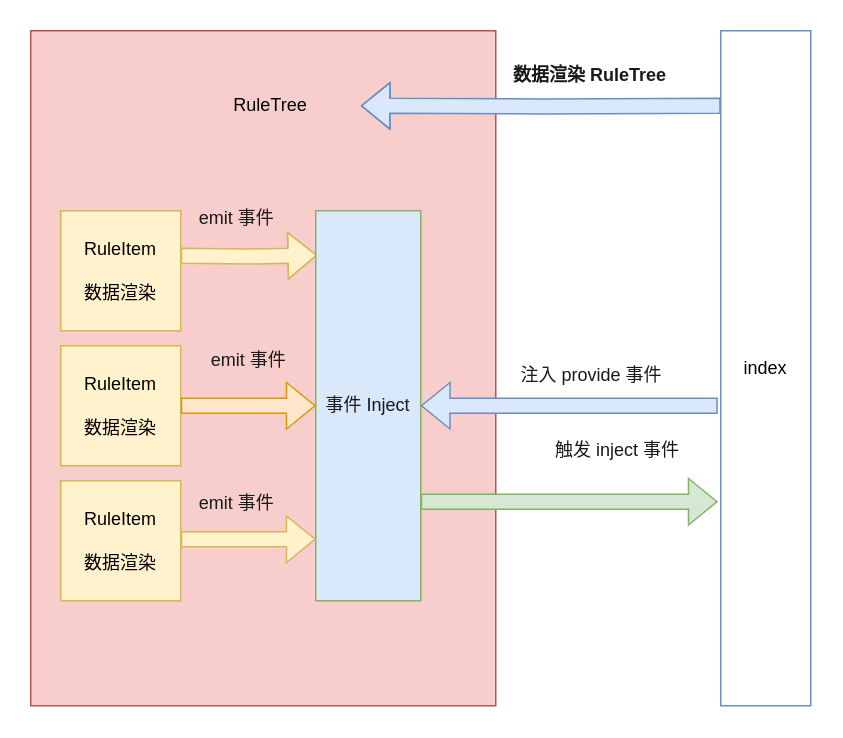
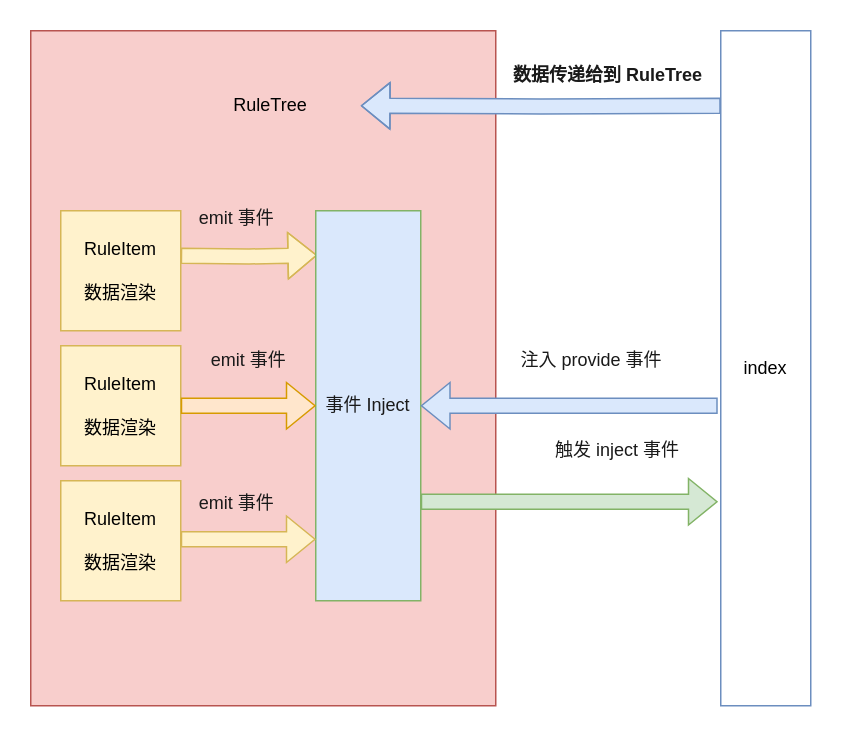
  <mxCell id="0" />
  <mxCell id="1" parent="0" />
  <mxCell id="2" value="" style="rounded=0;whiteSpace=wrap;html=1;fillColor=#f8cecc;strokeColor=#b85450;" parent="1" vertex="1"><mxGeometry x="20" y="20" width="310" height="450" as="geometry" /></mxCell>
  <mxCell id="3" value="&lt;span&gt;RuleItem&lt;/span&gt;&lt;br&gt;&lt;br&gt;&lt;span&gt;数据渲染&lt;/span&gt;" style="whiteSpace=wrap;html=1;aspect=fixed;fillColor=#fff2cc;strokeColor=#d6b656;" parent="1" vertex="1"><mxGeometry x="40" y="140" width="80" height="80" as="geometry" /></mxCell>
  <mxCell id="4" value="&lt;span&gt;RuleItem&lt;/span&gt;&lt;br&gt;&lt;br&gt;&lt;span&gt;数据渲染&lt;/span&gt;" style="whiteSpace=wrap;html=1;aspect=fixed;fillColor=#fff2cc;strokeColor=#d6b656;" parent="1" vertex="1"><mxGeometry x="40" y="230" width="80" height="80" as="geometry" /></mxCell>
  <mxCell id="5" value="&lt;span&gt;RuleItem&lt;/span&gt;&lt;br&gt;&lt;br&gt;&lt;span&gt;数据渲染&lt;/span&gt;" style="whiteSpace=wrap;html=1;aspect=fixed;fillColor=#fff2cc;strokeColor=#d6b656;" parent="1" vertex="1"><mxGeometry x="40" y="320" width="80" height="80" as="geometry" /></mxCell>
  <mxCell id="6" value="index" style="rounded=0;whiteSpace=wrap;html=1;fillColor=#ffffff;strokeColor=#6c8ebf;" parent="1" vertex="1"><mxGeometry x="480" y="20" width="60" height="450" as="geometry" /></mxCell>
  <mxCell id="7" value="RuleTree" style="rounded=0;whiteSpace=wrap;html=1;fillColor=none;strokeColor=none;" parent="1" vertex="1"><mxGeometry x="120" y="40" width="120" height="60" as="geometry" /></mxCell>
  <mxCell id="8" value="" style="edgeStyle=orthogonalEdgeStyle;shape=flexArrow;rounded=0;orthogonalLoop=1;jettySize=auto;html=1;fontColor=#CCFF99;entryX=0.014;entryY=0.114;entryDx=0;entryDy=0;entryPerimeter=0;fillColor=#fff2cc;strokeColor=#d6b656;" parent="1" target="10" edge="1"><mxGeometry relative="1" as="geometry"><mxPoint x="120" y="170" as="sourcePoint" /><mxPoint x="237" y="170" as="targetPoint" /></mxGeometry></mxCell>
- <mxCell id="9" value="数据渲染 RuleTree" style="text;html=1;resizable=0;points=[];autosize=1;align=left;verticalAlign=top;spacingTop=-4;fontColor=#1A1A1A;fontStyle=1" parent="1" vertex="1"><mxGeometry x="340" y="40" width="140" height="20" as="geometry" /></mxCell>
+ <mxCell id="9" value="数据传递给到 RuleTree" style="text;html=1;resizable=0;points=[];autosize=1;align=left;verticalAlign=top;spacingTop=-4;fontColor=#1A1A1A;fontStyle=1" parent="1" vertex="1"><mxGeometry x="340" y="40" width="140" height="20" as="geometry" /></mxCell>
  <mxCell id="10" value="&lt;font color=&quot;#1a1a1a&quot;&gt;事件 Inject&lt;/font&gt;" style="rounded=0;whiteSpace=wrap;html=1;fillColor=#dae8fc;strokeColor=#82b366;" parent="1" vertex="1"><mxGeometry x="210" y="140" width="70" height="260" as="geometry" /></mxCell>
  <mxCell id="11" value="" style="edgeStyle=orthogonalEdgeStyle;shape=flexArrow;rounded=0;orthogonalLoop=1;jettySize=auto;html=1;fontColor=#CCFF99;fillColor=#ffe6cc;strokeColor=#d79b00;" parent="1" edge="1"><mxGeometry relative="1" as="geometry"><mxPoint x="120" y="270" as="sourcePoint" /><mxPoint x="210" y="270" as="targetPoint" /></mxGeometry></mxCell>
  <mxCell id="12" value="" style="edgeStyle=orthogonalEdgeStyle;shape=flexArrow;rounded=0;orthogonalLoop=1;jettySize=auto;html=1;fontColor=#CCFF99;fillColor=#fff2cc;strokeColor=#d6b656;" parent="1" edge="1"><mxGeometry relative="1" as="geometry"><mxPoint x="120" y="359" as="sourcePoint" /><mxPoint x="210" y="359" as="targetPoint" /></mxGeometry></mxCell>
  <mxCell id="13" value="" style="edgeStyle=orthogonalEdgeStyle;shape=flexArrow;rounded=0;orthogonalLoop=1;jettySize=auto;html=1;fontColor=#CCFF99;fillColor=#dae8fc;strokeColor=#6c8ebf;" parent="1" target="10" edge="1"><mxGeometry relative="1" as="geometry"><mxPoint x="478" y="270" as="sourcePoint" /><mxPoint x="350" y="270" as="targetPoint" /><Array as="points"><mxPoint x="478" y="270" /></Array></mxGeometry></mxCell>
- <mxCell id="14" value="注入 provide 事件" style="text;html=1;resizable=0;points=[];autosize=1;align=left;verticalAlign=top;spacingTop=-4;fontColor=#1A1A1A;" parent="1" vertex="1"><mxGeometry x="345" y="240" width="110" height="20" as="geometry" /></mxCell>
+ <mxCell id="14" value="注入 provide 事件" style="text;html=1;resizable=0;points=[];autosize=1;align=left;verticalAlign=top;spacingTop=-4;fontColor=#1A1A1A;" parent="1" vertex="1"><mxGeometry x="345" y="230" width="110" height="20" as="geometry" /></mxCell>
  <mxCell id="15" value="emit 事件" style="rounded=0;whiteSpace=wrap;html=1;fillColor=none;fontColor=#1A1A1A;strokeColor=none;" parent="1" vertex="1"><mxGeometry x="127.5" y="225" width="75" height="30" as="geometry" /></mxCell>
  <mxCell id="16" value="emit 事件" style="rounded=0;whiteSpace=wrap;html=1;fillColor=none;fontColor=#1A1A1A;strokeColor=none;" parent="1" vertex="1"><mxGeometry x="120" y="320" width="75" height="30" as="geometry" /></mxCell>
  <mxCell id="17" value="emit 事件" style="rounded=0;whiteSpace=wrap;html=1;fillColor=none;fontColor=#1A1A1A;strokeColor=none;" parent="1" vertex="1"><mxGeometry x="120" y="130" width="75" height="30" as="geometry" /></mxCell>
  <mxCell id="18" value="" style="edgeStyle=orthogonalEdgeStyle;shape=flexArrow;rounded=0;orthogonalLoop=1;jettySize=auto;html=1;fontColor=#CCFF99;fillColor=#d5e8d4;strokeColor=#82b366;" parent="1" edge="1"><mxGeometry relative="1" as="geometry"><mxPoint x="280" y="334" as="sourcePoint" /><mxPoint x="478" y="334" as="targetPoint" /></mxGeometry></mxCell>
  <mxCell id="19" value="触发 inject 事件" style="text;html=1;resizable=0;points=[];autosize=1;align=left;verticalAlign=top;spacingTop=-4;fontColor=#1A1A1A;" parent="1" vertex="1"><mxGeometry x="368" y="290" width="100" height="20" as="geometry" /></mxCell>
  <mxCell id="20" value="" style="edgeStyle=orthogonalEdgeStyle;shape=flexArrow;rounded=0;orthogonalLoop=1;jettySize=auto;html=1;fontColor=#CCFF99;fillColor=#dae8fc;strokeColor=#6c8ebf;entryX=1;entryY=0.5;entryDx=0;entryDy=0;" parent="1" target="7" edge="1"><mxGeometry relative="1" as="geometry"><mxPoint x="480" y="70" as="sourcePoint" /><mxPoint x="282" y="70" as="targetPoint" /><Array as="points" /></mxGeometry></mxCell>
